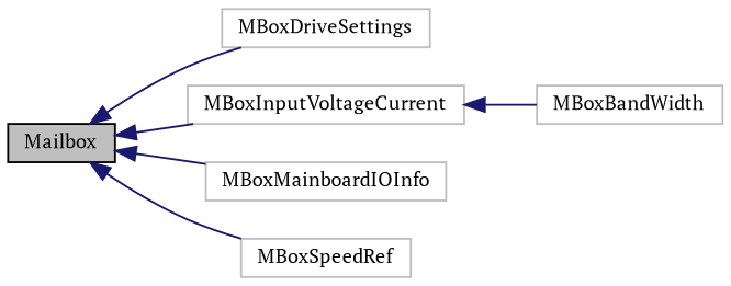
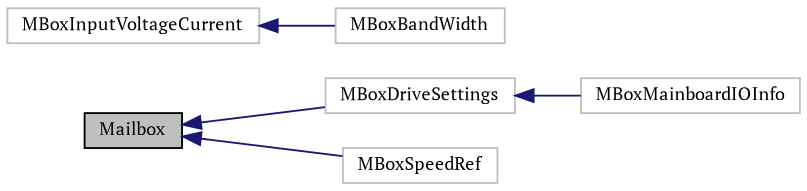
  digraph {
    fontname="PT Serif"
    rankdir=LR
    node [color=grey75 fillcolor=white fontname="PT Serif" fontsize=10 shape=record style=filled]
    edge [color=midnightblue dir=back fontname="PT Serif" fontsize=10 labelfontname=Helvetica labelfontsize=10 style=solid]
    n1 [color=black fillcolor=grey75 fontcolor=black height=0.2 label=Mailbox width=0.4]
    n2 [height=0.2 label=MBoxDriveSettings width=0.4]
    n3 [height=0.2 label=MBoxInputVoltageCurrent width=0.4]
    n4 [height=0.2 label=MBoxMainboardIOInfo width=0.4]
    n5 [height=0.2 label=MBoxSpeedRef width=0.4]
    n6 [height=0.2 label=MBoxBandWidth width=0.4]
    n1 -> n2
-   n1 -> n3
-   n1 -> n4
+   n2 -> n4
    n1 -> n5
    n3 -> n6
  }
